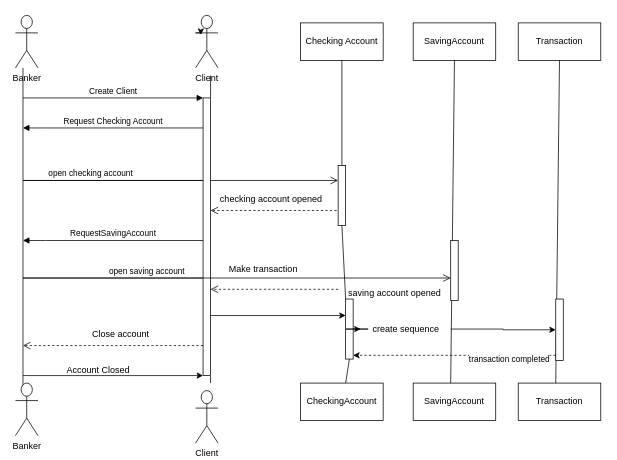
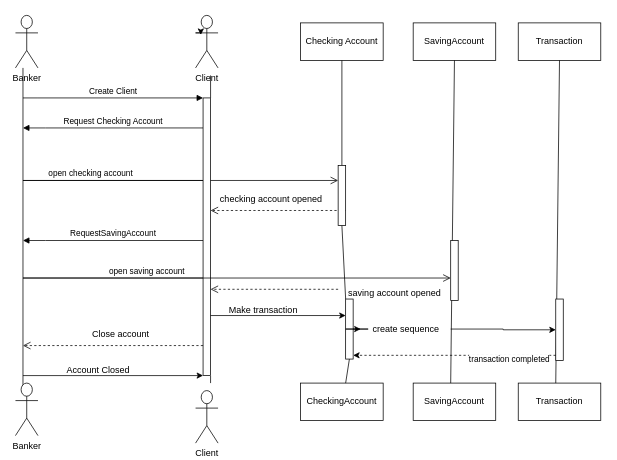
  <mxCell id="0" />
  <mxCell id="1" parent="0" />
  <mxCell id="2" value="&lt;div style=&quot;text-align: justify;&quot;&gt;&lt;span style=&quot;background-color: initial;&quot;&gt;saving account opened&lt;/span&gt;&lt;/div&gt;" style="text;html=1;align=center;verticalAlign=bottom;resizable=0;points=[];autosize=1;strokeColor=none;fillColor=none;horizontal=1;" vertex="1" parent="1"><mxGeometry x="450" y="370" width="150" height="30" as="geometry" /></mxCell>
  <mxCell id="3" value="Create Client" style="html=1;verticalAlign=bottom;endArrow=block;edgeStyle=elbowEdgeStyle;elbow=vertical;curved=0;rounded=0;" parent="1" target="24" edge="1"><mxGeometry relative="1" as="geometry"><mxPoint x="30" y="130" as="sourcePoint" /><Array as="points"><mxPoint x="50" y="130" /></Array><mxPoint x="240" y="130" as="targetPoint" /></mxGeometry></mxCell>
  <mxCell id="4" value="" style="html=1;verticalAlign=bottom;endArrow=open;dashed=1;endSize=8;edgeStyle=elbowEdgeStyle;elbow=vertical;curved=0;rounded=0;" parent="1" target="24" edge="1"><mxGeometry x="-0.055" y="-10" relative="1" as="geometry"><mxPoint x="220" y="280" as="targetPoint" /><Array as="points"><mxPoint x="310" y="280" /></Array><mxPoint x="460" y="280" as="sourcePoint" /><mxPoint as="offset" /></mxGeometry></mxCell>
  <mxCell id="5" value="Request Checking Account" style="html=1;verticalAlign=bottom;endArrow=block;edgeStyle=elbowEdgeStyle;elbow=vertical;curved=0;rounded=0;" parent="1" source="24" edge="1"><mxGeometry relative="1" as="geometry"><mxPoint x="240" y="170" as="sourcePoint" /><Array as="points"><mxPoint x="60" y="170" /></Array><mxPoint x="30" y="170" as="targetPoint" /></mxGeometry></mxCell>
  <mxCell id="6" value="open checking account" style="html=1;verticalAlign=bottom;endArrow=open;endSize=8;edgeStyle=elbowEdgeStyle;elbow=vertical;curved=0;rounded=0;" parent="1" source="24" target="30" edge="1"><mxGeometry relative="1" as="geometry"><mxPoint x="470" y="240" as="targetPoint" /><Array as="points"><mxPoint x="30" y="240" /></Array><mxPoint x="50" y="230" as="sourcePoint" /><mxPoint as="offset" /></mxGeometry></mxCell>
  <mxCell id="7" value="Banker" style="shape=umlActor;verticalLabelPosition=bottom;verticalAlign=top;html=1;" vertex="1" parent="1"><mxGeometry x="20" y="20" width="30" height="70" as="geometry" /></mxCell>
  <mxCell id="8" value="Client" style="shape=umlActor;verticalLabelPosition=bottom;verticalAlign=top;html=1;" vertex="1" parent="1"><mxGeometry x="260" y="20" width="30" height="70" as="geometry" /></mxCell>
  <mxCell id="9" value="Transaction" style="html=1;whiteSpace=wrap;" vertex="1" parent="1"><mxGeometry x="690" y="30" width="110" height="50" as="geometry" /></mxCell>
  <mxCell id="10" value="SavingAccount" style="html=1;whiteSpace=wrap;" vertex="1" parent="1"><mxGeometry x="550" y="30" width="110" height="50" as="geometry" /></mxCell>
  <mxCell id="11" value="Checking Account" style="html=1;whiteSpace=wrap;" vertex="1" parent="1"><mxGeometry x="400" y="30" width="110" height="50" as="geometry" /></mxCell>
  <mxCell id="12" value="CheckingAccount" style="html=1;whiteSpace=wrap;" vertex="1" parent="1"><mxGeometry x="400" y="510" width="110" height="50" as="geometry" /></mxCell>
  <mxCell id="13" value="SavingAccount" style="html=1;whiteSpace=wrap;" vertex="1" parent="1"><mxGeometry x="550" y="510" width="110" height="50" as="geometry" /></mxCell>
  <mxCell id="14" value="Transaction" style="html=1;whiteSpace=wrap;" vertex="1" parent="1"><mxGeometry x="690" y="510" width="110" height="50" as="geometry" /></mxCell>
  <mxCell id="15" value="" style="endArrow=none;html=1;rounded=0;" edge="1" parent="1"><mxGeometry width="50" height="50" relative="1" as="geometry"><mxPoint x="30" y="520" as="sourcePoint" /><mxPoint x="30" y="90" as="targetPoint" /></mxGeometry></mxCell>
  <mxCell id="16" value="Banker" style="shape=umlActor;verticalLabelPosition=bottom;verticalAlign=top;html=1;" vertex="1" parent="1"><mxGeometry x="20" y="510" width="30" height="70" as="geometry" /></mxCell>
  <mxCell id="17" style="edgeStyle=orthogonalEdgeStyle;rounded=0;orthogonalLoop=1;jettySize=auto;html=1;exitX=0;exitY=0.333;exitDx=0;exitDy=0;exitPerimeter=0;entryX=0.233;entryY=0.371;entryDx=0;entryDy=0;entryPerimeter=0;" edge="1" parent="1" source="8" target="8"><mxGeometry relative="1" as="geometry" /></mxCell>
  <mxCell id="18" value="Client" style="shape=umlActor;verticalLabelPosition=bottom;verticalAlign=top;html=1;" vertex="1" parent="1"><mxGeometry x="260" y="520" width="30" height="70" as="geometry" /></mxCell>
  <mxCell id="19" value="" style="endArrow=none;html=1;rounded=0;" edge="1" parent="1" source="24"><mxGeometry width="50" height="50" relative="1" as="geometry"><mxPoint x="280" y="510" as="sourcePoint" /><mxPoint x="280" y="100" as="targetPoint" /></mxGeometry></mxCell>
  <mxCell id="20" value="" style="endArrow=none;html=1;rounded=0;entryX=0.5;entryY=1;entryDx=0;entryDy=0;" edge="1" parent="1" source="30" target="11"><mxGeometry width="50" height="50" relative="1" as="geometry"><mxPoint x="460" y="510" as="sourcePoint" /><mxPoint x="460" y="100" as="targetPoint" /></mxGeometry></mxCell>
  <mxCell id="21" value="" style="endArrow=none;html=1;rounded=0;entryX=0.5;entryY=1;entryDx=0;entryDy=0;" edge="1" parent="1" target="10"><mxGeometry width="50" height="50" relative="1" as="geometry"><mxPoint x="600" y="510" as="sourcePoint" /><mxPoint x="600" y="100" as="targetPoint" /></mxGeometry></mxCell>
  <mxCell id="22" value="" style="endArrow=none;html=1;rounded=0;entryX=0.5;entryY=1;entryDx=0;entryDy=0;" edge="1" parent="1" target="9"><mxGeometry width="50" height="50" relative="1" as="geometry"><mxPoint x="740" y="510" as="sourcePoint" /><mxPoint x="740" y="100" as="targetPoint" /></mxGeometry></mxCell>
  <mxCell id="23" value="" style="endArrow=none;html=1;rounded=0;" edge="1" parent="1" target="24"><mxGeometry width="50" height="50" relative="1" as="geometry"><mxPoint x="280" y="510" as="sourcePoint" /><mxPoint x="280" y="100" as="targetPoint" /></mxGeometry></mxCell>
  <mxCell id="24" value="" style="html=1;points=[[0,0,0,0,5],[0,1,0,0,-5],[1,0,0,0,5],[1,1,0,0,-5]];perimeter=orthogonalPerimeter;outlineConnect=0;targetShapes=umlLifeline;portConstraint=eastwest;newEdgeStyle={&quot;curved&quot;:0,&quot;rounded&quot;:0};" vertex="1" parent="1"><mxGeometry x="270" y="130" width="10" height="370" as="geometry" /></mxCell>
  <mxCell id="25" value="checking account opened" style="text;html=1;align=right;verticalAlign=middle;resizable=0;points=[];autosize=1;strokeColor=none;fillColor=none;labelPosition=center;verticalLabelPosition=middle;" vertex="1" parent="1"><mxGeometry x="270" y="250" width="160" height="30" as="geometry" /></mxCell>
  <mxCell id="26" value="RequestSavingAccount" style="html=1;verticalAlign=bottom;endArrow=block;edgeStyle=elbowEdgeStyle;elbow=vertical;curved=0;rounded=0;" edge="1" parent="1"><mxGeometry relative="1" as="geometry"><mxPoint x="270" y="320" as="sourcePoint" /><Array as="points"><mxPoint x="60" y="320" /></Array><mxPoint x="30" y="320" as="targetPoint" /></mxGeometry></mxCell>
  <mxCell id="27" value="open saving account" style="html=1;verticalAlign=bottom;endArrow=open;endSize=8;edgeStyle=elbowEdgeStyle;elbow=vertical;curved=0;rounded=0;" edge="1" parent="1" target="28"><mxGeometry relative="1" as="geometry"><mxPoint x="450" y="370" as="targetPoint" /><Array as="points"><mxPoint x="30" y="370" /></Array><mxPoint x="270" y="370" as="sourcePoint" /><mxPoint as="offset" /></mxGeometry></mxCell>
  <mxCell id="28" value="" style="html=1;points=[[0,0,0,0,5],[0,1,0,0,-5],[1,0,0,0,5],[1,1,0,0,-5]];perimeter=orthogonalPerimeter;outlineConnect=0;targetShapes=umlLifeline;portConstraint=eastwest;newEdgeStyle={&quot;curved&quot;:0,&quot;rounded&quot;:0};" vertex="1" parent="1"><mxGeometry x="600" y="320" width="10" height="80" as="geometry" /></mxCell>
  <mxCell id="29" value="" style="endArrow=none;html=1;rounded=0;entryX=0.5;entryY=1;entryDx=0;entryDy=0;" edge="1" parent="1" source="41" target="30"><mxGeometry width="50" height="50" relative="1" as="geometry"><mxPoint x="460" y="510" as="sourcePoint" /><mxPoint x="455" y="80" as="targetPoint" /></mxGeometry></mxCell>
  <mxCell id="30" value="" style="html=1;points=[[0,0,0,0,5],[0,1,0,0,-5],[1,0,0,0,5],[1,1,0,0,-5]];perimeter=orthogonalPerimeter;outlineConnect=0;targetShapes=umlLifeline;portConstraint=eastwest;newEdgeStyle={&quot;curved&quot;:0,&quot;rounded&quot;:0};" vertex="1" parent="1"><mxGeometry x="450" y="220" width="10" height="80" as="geometry" /></mxCell>
  <mxCell id="31" value="" style="html=1;verticalAlign=bottom;endArrow=open;dashed=1;endSize=8;edgeStyle=elbowEdgeStyle;elbow=vertical;curved=0;rounded=0;" edge="1" parent="1" source="2" target="24"><mxGeometry x="-0.055" y="-10" relative="1" as="geometry"><mxPoint x="420" y="390" as="targetPoint" /><Array as="points" /><mxPoint x="600" y="390" as="sourcePoint" /><mxPoint as="offset" /></mxGeometry></mxCell>
  <mxCell id="32" value="" style="html=1;verticalAlign=bottom;endArrow=open;dashed=1;endSize=8;edgeStyle=elbowEdgeStyle;elbow=vertical;curved=0;rounded=0;" edge="1" parent="1" target="2"><mxGeometry x="-0.055" y="-10" relative="1" as="geometry"><mxPoint x="280" y="390" as="targetPoint" /><Array as="points"><mxPoint x="450" y="390" /></Array><mxPoint x="600" y="390" as="sourcePoint" /><mxPoint as="offset" /></mxGeometry></mxCell>
  <mxCell id="33" value="" style="html=1;verticalAlign=bottom;endArrow=open;dashed=1;endSize=8;edgeStyle=elbowEdgeStyle;elbow=vertical;curved=0;rounded=0;" edge="1" parent="1"><mxGeometry x="-0.055" y="-10" relative="1" as="geometry"><mxPoint x="30" y="460" as="targetPoint" /><Array as="points" /><mxPoint x="270" y="460" as="sourcePoint" /><mxPoint as="offset" /></mxGeometry></mxCell>
  <mxCell id="34" value="Close account" style="text;html=1;align=center;verticalAlign=middle;resizable=0;points=[];autosize=1;strokeColor=none;fillColor=none;" vertex="1" parent="1"><mxGeometry x="110" y="430" width="100" height="30" as="geometry" /></mxCell>
  <mxCell id="35" value="" style="endArrow=classic;html=1;rounded=0;" edge="1" parent="1"><mxGeometry width="50" height="50" relative="1" as="geometry"><mxPoint x="30" y="500" as="sourcePoint" /><mxPoint x="270" y="500" as="targetPoint" /></mxGeometry></mxCell>
  <mxCell id="36" value="Account Closed" style="text;html=1;align=center;verticalAlign=middle;resizable=0;points=[];autosize=1;strokeColor=none;fillColor=none;" vertex="1" parent="1"><mxGeometry x="75" y="478" width="110" height="30" as="geometry" /></mxCell>
  <mxCell id="37" value="" style="endArrow=classic;html=1;rounded=0;" edge="1" parent="1" source="24"><mxGeometry width="50" height="50" relative="1" as="geometry"><mxPoint x="380" y="420" as="sourcePoint" /><mxPoint x="460" y="420" as="targetPoint" /></mxGeometry></mxCell>
- <mxCell id="38" value="Make transaction" style="text;html=1;align=center;verticalAlign=middle;resizable=0;points=[];autosize=1;strokeColor=none;fillColor=none;" vertex="1" parent="1"><mxGeometry x="290" y="343" width="120" height="30" as="geometry" /></mxCell>
+ <mxCell id="38" value="Make transaction" style="text;html=1;align=center;verticalAlign=middle;resizable=0;points=[];autosize=1;strokeColor=none;fillColor=none;" vertex="1" parent="1"><mxGeometry x="290" y="398" width="120" height="30" as="geometry" /></mxCell>
  <mxCell id="39" value="" style="endArrow=none;html=1;rounded=0;entryX=0.5;entryY=1;entryDx=0;entryDy=0;" edge="1" parent="1" target="41"><mxGeometry width="50" height="50" relative="1" as="geometry"><mxPoint x="460" y="510" as="sourcePoint" /><mxPoint x="455" y="300" as="targetPoint" /></mxGeometry></mxCell>
  <mxCell id="40" style="edgeStyle=orthogonalEdgeStyle;rounded=0;orthogonalLoop=1;jettySize=auto;html=1;curved=0;" edge="1" parent="1" source="46" target="42"><mxGeometry relative="1" as="geometry" /></mxCell>
  <mxCell id="41" value="" style="html=1;points=[[0,0,0,0,5],[0,1,0,0,-5],[1,0,0,0,5],[1,1,0,0,-5]];perimeter=orthogonalPerimeter;outlineConnect=0;targetShapes=umlLifeline;portConstraint=eastwest;newEdgeStyle={&quot;curved&quot;:0,&quot;rounded&quot;:0};" vertex="1" parent="1"><mxGeometry x="460" y="398" width="10" height="80" as="geometry" /></mxCell>
  <mxCell id="42" value="" style="html=1;points=[[0,0,0,0,5],[0,1,0,0,-5],[1,0,0,0,5],[1,1,0,0,-5]];perimeter=orthogonalPerimeter;outlineConnect=0;targetShapes=umlLifeline;portConstraint=eastwest;newEdgeStyle={&quot;curved&quot;:0,&quot;rounded&quot;:0};" vertex="1" parent="1"><mxGeometry x="740" y="398" width="10" height="82" as="geometry" /></mxCell>
  <mxCell id="43" style="edgeStyle=orthogonalEdgeStyle;rounded=0;orthogonalLoop=1;jettySize=auto;html=1;curved=0;entryX=1;entryY=1;entryDx=0;entryDy=-5;entryPerimeter=0;dashed=1;" edge="1" parent="1" source="42" target="41"><mxGeometry relative="1" as="geometry"><Array as="points"><mxPoint x="680" y="473" /><mxPoint x="680" y="473" /></Array></mxGeometry></mxCell>
  <mxCell id="44" value="transaction completed" style="edgeLabel;html=1;align=center;verticalAlign=middle;resizable=0;points=[];" vertex="1" connectable="0" parent="43"><mxGeometry x="-0.533" y="4" relative="1" as="geometry"><mxPoint as="offset" /></mxGeometry></mxCell>
  <mxCell id="45" value="" style="edgeStyle=orthogonalEdgeStyle;rounded=0;orthogonalLoop=1;jettySize=auto;html=1;curved=0;" edge="1" parent="1" source="41" target="46"><mxGeometry relative="1" as="geometry"><mxPoint x="470" y="438" as="sourcePoint" /><mxPoint x="740" y="439" as="targetPoint" /></mxGeometry></mxCell>
  <mxCell id="46" value="create sequence" style="text;html=1;align=center;verticalAlign=middle;resizable=0;points=[];autosize=1;strokeColor=none;fillColor=none;" vertex="1" parent="1"><mxGeometry x="480" y="423" width="120" height="30" as="geometry" /></mxCell>
